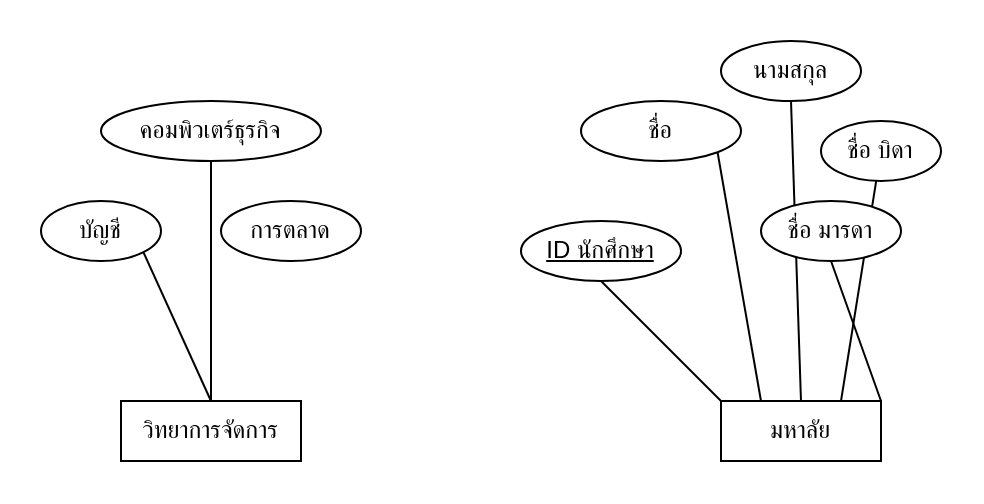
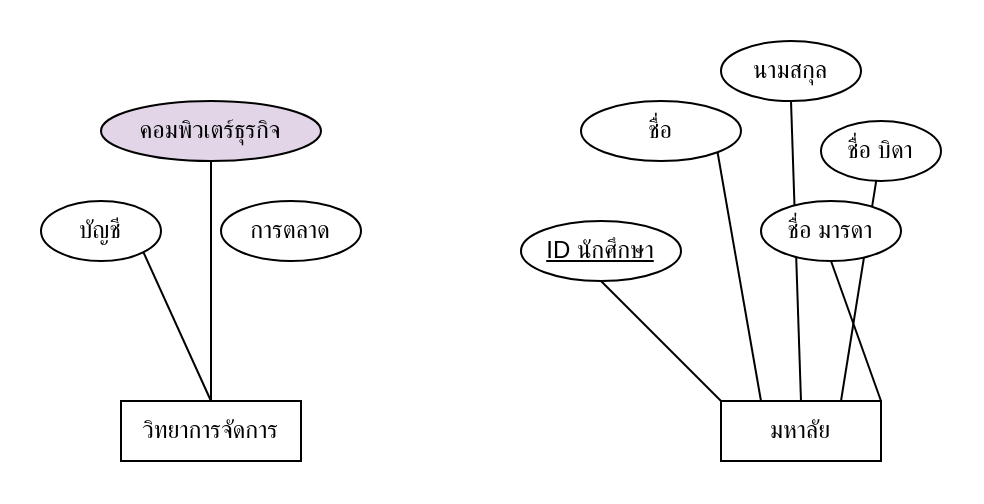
  <mxCell id="0" />
  <mxCell id="1" parent="0" />
  <mxCell id="2" value="วิทยาการจัดการ" style="rounded=0;whiteSpace=wrap;html=1;" vertex="1" parent="1"><mxGeometry x="60" y="200" width="90" height="30" as="geometry" /></mxCell>
  <mxCell id="3" value="บัญชี" style="ellipse;whiteSpace=wrap;html=1;" vertex="1" parent="1"><mxGeometry x="20" y="100" width="60" height="30" as="geometry" /></mxCell>
- <mxCell id="4" value="คอมพิวเตร์ธุรกิจ" style="ellipse;whiteSpace=wrap;html=1;" vertex="1" parent="1"><mxGeometry x="50" y="50" width="110" height="30" as="geometry" /></mxCell>
+ <mxCell id="4" value="คอมพิวเตร์ธุรกิจ" style="ellipse;whiteSpace=wrap;html=1;fillColor=#e1d5e7;" vertex="1" parent="1"><mxGeometry x="50" y="50" width="110" height="30" as="geometry" /></mxCell>
  <mxCell id="5" value="การตลาด" style="ellipse;whiteSpace=wrap;html=1;" vertex="1" parent="1"><mxGeometry x="110" y="100" width="70" height="30" as="geometry" /></mxCell>
  <mxCell id="6" value="" style="endArrow=none;html=1;exitX=0.5;exitY=0;exitDx=0;exitDy=0;entryX=1;entryY=1;entryDx=0;entryDy=0;" edge="1" parent="1" source="2" target="3"><mxGeometry width="50" height="50" relative="1" as="geometry"><mxPoint x="280" y="250" as="sourcePoint" /><mxPoint x="330" y="200" as="targetPoint" /></mxGeometry></mxCell>
  <mxCell id="7" value="" style="endArrow=none;html=1;entryX=0.5;entryY=1;entryDx=0;entryDy=0;exitX=0.5;exitY=0;exitDx=0;exitDy=0;" edge="1" parent="1" source="2" target="4"><mxGeometry width="50" height="50" relative="1" as="geometry"><mxPoint x="280" y="250" as="sourcePoint" /><mxPoint x="330" y="200" as="targetPoint" /></mxGeometry></mxCell>
  <mxCell id="8" value="มหาลัย" style="rounded=0;whiteSpace=wrap;html=1;" vertex="1" parent="1"><mxGeometry x="360" y="200" width="80" height="30" as="geometry" /></mxCell>
  <mxCell id="9" value="&lt;u&gt;ID นักศึกษา&lt;/u&gt;" style="ellipse;whiteSpace=wrap;html=1;" vertex="1" parent="1"><mxGeometry x="260" y="110" width="80" height="30" as="geometry" /></mxCell>
  <mxCell id="10" value="" style="endArrow=none;html=1;entryX=0.5;entryY=1;entryDx=0;entryDy=0;exitX=0;exitY=0;exitDx=0;exitDy=0;" edge="1" parent="1" source="8" target="9"><mxGeometry width="50" height="50" relative="1" as="geometry"><mxPoint x="280" y="250" as="sourcePoint" /><mxPoint x="330" y="200" as="targetPoint" /></mxGeometry></mxCell>
  <mxCell id="11" value="ชื่อ" style="ellipse;whiteSpace=wrap;html=1;" vertex="1" parent="1"><mxGeometry x="290" y="50" width="80" height="30" as="geometry" /></mxCell>
  <mxCell id="12" value="นามสกุล" style="ellipse;whiteSpace=wrap;html=1;" vertex="1" parent="1"><mxGeometry x="360" y="20" width="70" height="30" as="geometry" /></mxCell>
  <mxCell id="13" value="" style="endArrow=none;html=1;entryX=1;entryY=1;entryDx=0;entryDy=0;exitX=0.25;exitY=0;exitDx=0;exitDy=0;" edge="1" parent="1" source="8" target="11"><mxGeometry width="50" height="50" relative="1" as="geometry"><mxPoint x="280" y="250" as="sourcePoint" /><mxPoint x="330" y="200" as="targetPoint" /></mxGeometry></mxCell>
  <mxCell id="14" value="" style="endArrow=none;html=1;entryX=0.5;entryY=1;entryDx=0;entryDy=0;exitX=0.5;exitY=0;exitDx=0;exitDy=0;" edge="1" parent="1" source="8" target="12"><mxGeometry width="50" height="50" relative="1" as="geometry"><mxPoint x="280" y="250" as="sourcePoint" /><mxPoint x="330" y="200" as="targetPoint" /></mxGeometry></mxCell>
  <mxCell id="15" value="ชื่อ บิดา" style="ellipse;whiteSpace=wrap;html=1;" vertex="1" parent="1"><mxGeometry x="410" y="60" width="60" height="30" as="geometry" /></mxCell>
  <mxCell id="16" value="" style="endArrow=none;html=1;exitX=0.75;exitY=0;exitDx=0;exitDy=0;" edge="1" parent="1" source="8" target="15"><mxGeometry width="50" height="50" relative="1" as="geometry"><mxPoint x="280" y="250" as="sourcePoint" /><mxPoint x="330" y="200" as="targetPoint" /></mxGeometry></mxCell>
  <mxCell id="17" value="ชื่อ มารดา" style="ellipse;whiteSpace=wrap;html=1;" vertex="1" parent="1"><mxGeometry x="380" y="100" width="70" height="30" as="geometry" /></mxCell>
  <mxCell id="18" value="" style="endArrow=none;html=1;entryX=0.5;entryY=1;entryDx=0;entryDy=0;exitX=1;exitY=0;exitDx=0;exitDy=0;" edge="1" parent="1" source="8" target="17"><mxGeometry width="50" height="50" relative="1" as="geometry"><mxPoint x="280" y="250" as="sourcePoint" /><mxPoint x="330" y="200" as="targetPoint" /></mxGeometry></mxCell>
